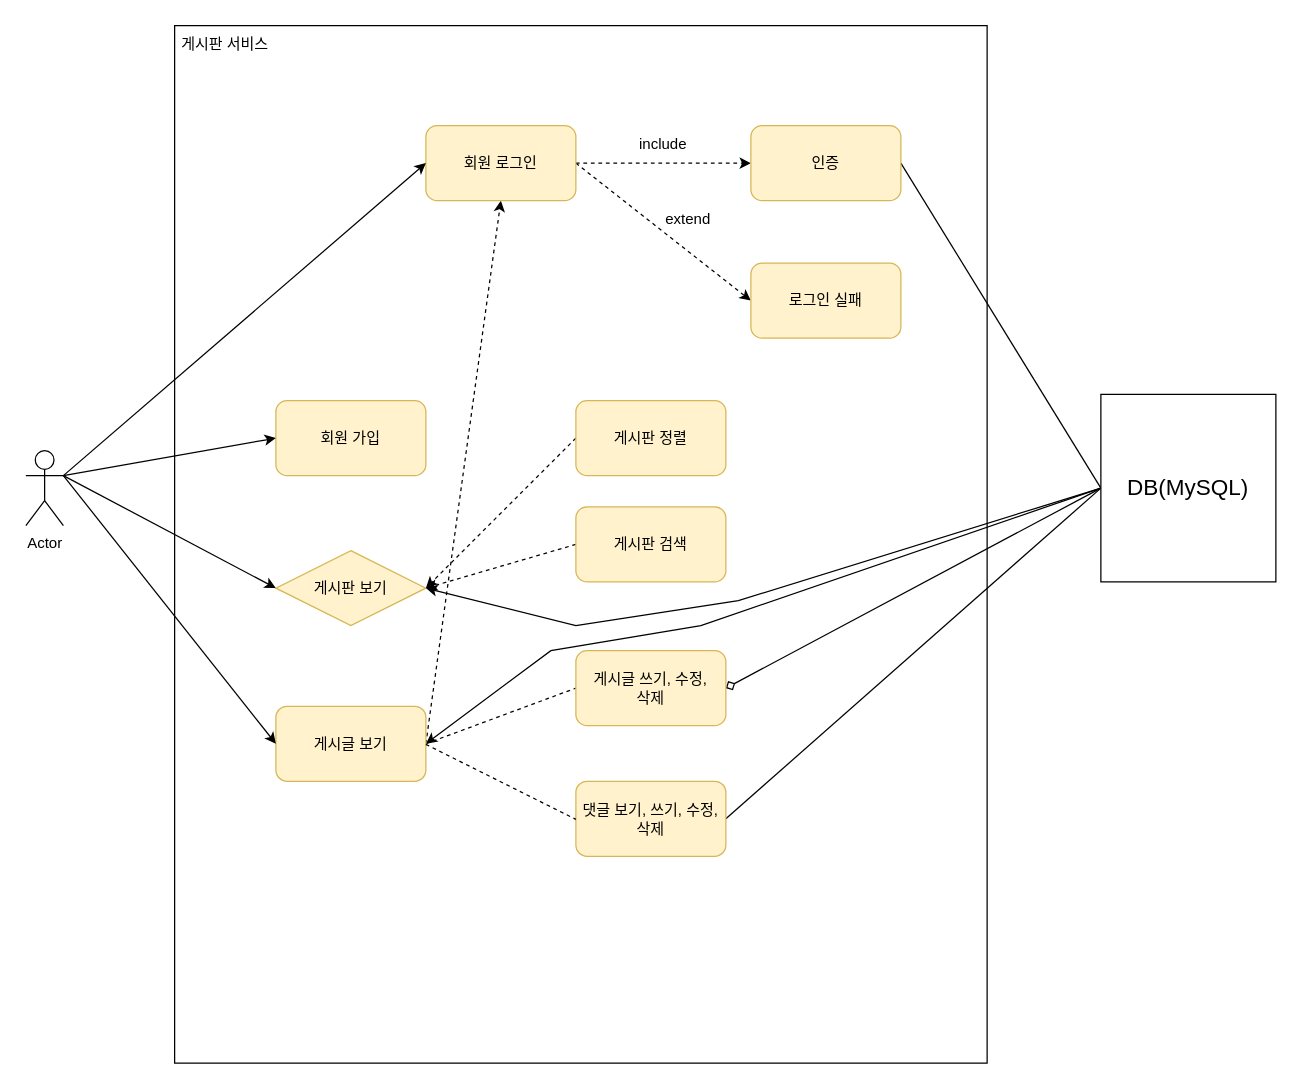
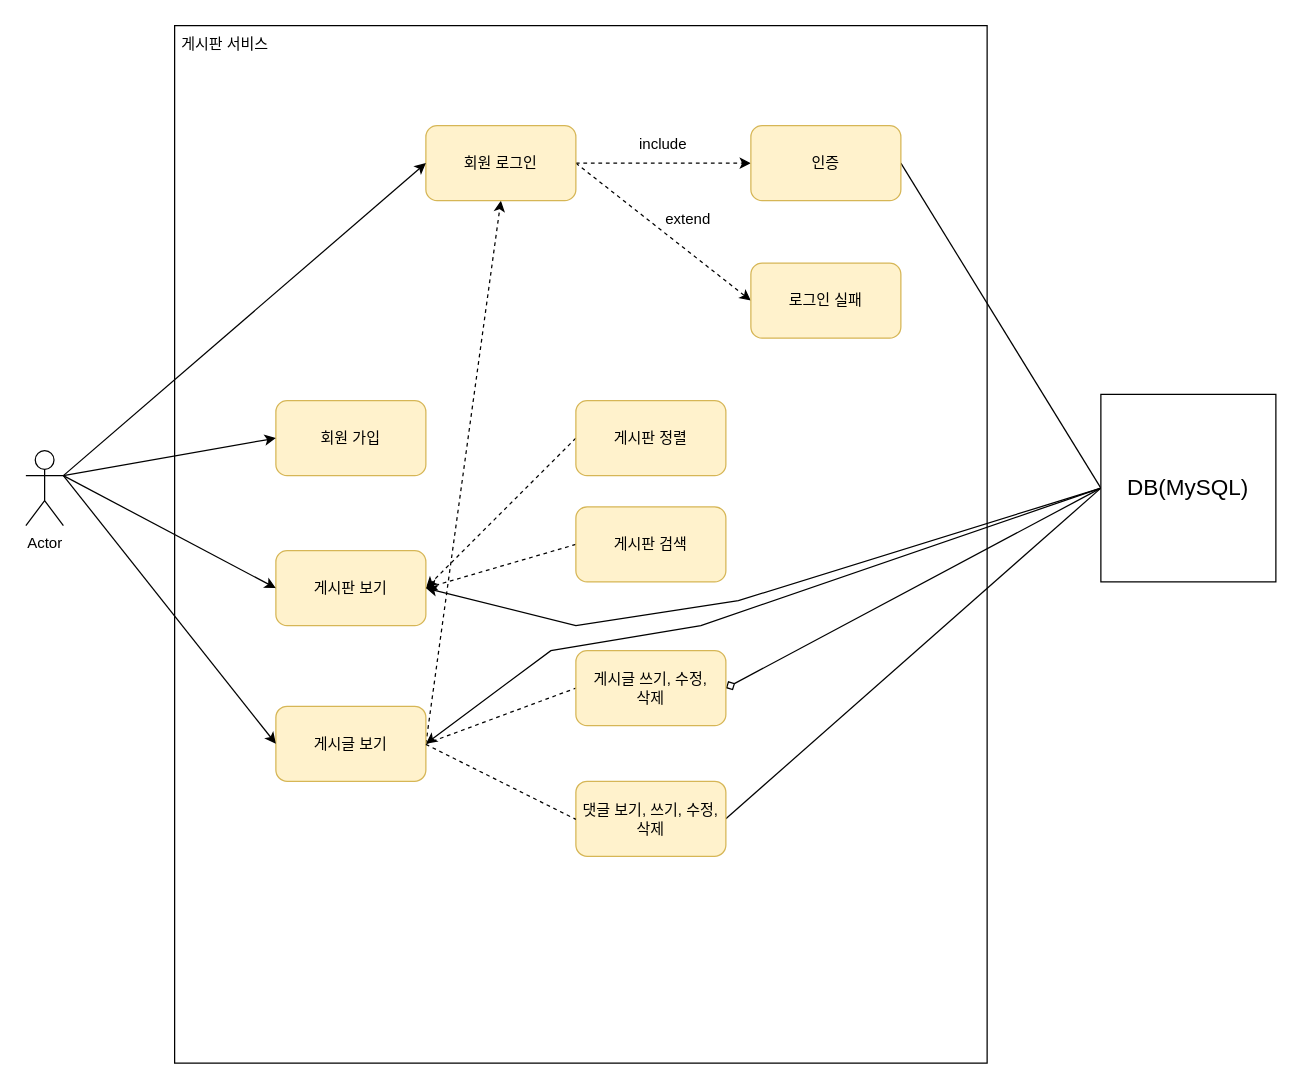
  <mxCell id="0" />
  <mxCell id="1" parent="0" />
  <mxCell id="2" value="Actor" style="shape=umlActor;verticalLabelPosition=bottom;verticalAlign=top;html=1;outlineConnect=0;" vertex="1" parent="1"><mxGeometry x="20" y="360" width="30" height="60" as="geometry" /></mxCell>
  <mxCell id="3" value="" style="rounded=0;whiteSpace=wrap;html=1;" vertex="1" parent="1"><mxGeometry x="139" y="20" width="650" height="830" as="geometry" /></mxCell>
  <mxCell id="4" value="게시판 서비스" style="text;html=1;strokeColor=none;fillColor=none;align=center;verticalAlign=middle;whiteSpace=wrap;rounded=0;" vertex="1" parent="1"><mxGeometry x="139" y="20" width="81" height="30" as="geometry" /></mxCell>
  <mxCell id="5" value="회원 가입" style="rounded=1;whiteSpace=wrap;html=1;fillColor=#fff2cc;strokeColor=#d6b656;" vertex="1" parent="1"><mxGeometry x="220" y="320" width="120" height="60" as="geometry" /></mxCell>
  <mxCell id="6" style="rounded=0;orthogonalLoop=1;jettySize=auto;html=1;exitX=1;exitY=0.5;exitDx=0;exitDy=0;entryX=1;entryY=0.5;entryDx=0;entryDy=0;" edge="1" parent="1" target="8"><mxGeometry relative="1" as="geometry"><Array as="points"><mxPoint x="590" y="480" /><mxPoint x="460" y="500" /></Array><mxPoint x="880" y="390" as="sourcePoint" /></mxGeometry></mxCell>
  <mxCell id="7" style="rounded=0;orthogonalLoop=1;jettySize=auto;html=1;exitX=0;exitY=0.5;exitDx=0;exitDy=0;entryX=1;entryY=0.5;entryDx=0;entryDy=0;dashed=1;" edge="1" parent="1" source="25" target="8"><mxGeometry relative="1" as="geometry" /></mxCell>
- <mxCell id="8" value="게시판 보기" style="rhombus;whiteSpace=wrap;html=1;fillColor=#fff2cc;strokeColor=#d6b656;" vertex="1" parent="1"><mxGeometry x="220" y="440" width="120" height="60" as="geometry" /></mxCell>
+ <mxCell id="8" value="게시판 보기" style="rounded=1;whiteSpace=wrap;html=1;fillColor=#fff2cc;strokeColor=#d6b656;" vertex="1" parent="1"><mxGeometry x="220" y="440" width="120" height="60" as="geometry" /></mxCell>
  <mxCell id="9" style="rounded=0;orthogonalLoop=1;jettySize=auto;html=1;exitX=1;exitY=0.5;exitDx=0;exitDy=0;dashed=1;" edge="1" parent="1" source="12"><mxGeometry relative="1" as="geometry"><mxPoint x="400" y="160" as="targetPoint" /></mxGeometry></mxCell>
  <mxCell id="10" style="rounded=0;orthogonalLoop=1;jettySize=auto;html=1;exitX=0;exitY=0.5;exitDx=0;exitDy=0;entryX=1;entryY=0.5;entryDx=0;entryDy=0;" edge="1" parent="1" source="32" target="12"><mxGeometry relative="1" as="geometry"><Array as="points"><mxPoint x="560" y="500" /><mxPoint x="440" y="520" /></Array></mxGeometry></mxCell>
  <mxCell id="11" style="rounded=0;orthogonalLoop=1;jettySize=auto;html=1;exitX=1;exitY=0.5;exitDx=0;exitDy=0;entryX=0;entryY=0.5;entryDx=0;entryDy=0;dashed=1;endArrow=none;endFill=0;" edge="1" parent="1" source="12" target="29"><mxGeometry relative="1" as="geometry" /></mxCell>
  <mxCell id="12" value="게시글 보기" style="rounded=1;whiteSpace=wrap;html=1;fillColor=#fff2cc;strokeColor=#d6b656;" vertex="1" parent="1"><mxGeometry x="220" y="564.5" width="120" height="60" as="geometry" /></mxCell>
  <mxCell id="13" style="rounded=0;orthogonalLoop=1;jettySize=auto;html=1;exitX=1;exitY=0.5;exitDx=0;exitDy=0;entryX=0;entryY=0.5;entryDx=0;entryDy=0;dashed=1;" edge="1" parent="1" source="15" target="17"><mxGeometry relative="1" as="geometry" /></mxCell>
  <mxCell id="14" style="rounded=0;orthogonalLoop=1;jettySize=auto;html=1;exitX=1;exitY=0.5;exitDx=0;exitDy=0;entryX=0;entryY=0.5;entryDx=0;entryDy=0;dashed=1;" edge="1" parent="1" source="15" target="18"><mxGeometry relative="1" as="geometry" /></mxCell>
  <mxCell id="15" value="회원 로그인" style="rounded=1;whiteSpace=wrap;html=1;fillColor=#fff2cc;strokeColor=#d6b656;" vertex="1" parent="1"><mxGeometry x="340" y="100" width="120" height="60" as="geometry" /></mxCell>
  <mxCell id="16" style="rounded=0;orthogonalLoop=1;jettySize=auto;html=1;exitX=1;exitY=0.5;exitDx=0;exitDy=0;entryX=0;entryY=0.5;entryDx=0;entryDy=0;endArrow=none;endFill=0;" edge="1" parent="1" source="17" target="32"><mxGeometry relative="1" as="geometry" /></mxCell>
  <mxCell id="17" value="인증" style="rounded=1;whiteSpace=wrap;html=1;fillColor=#fff2cc;strokeColor=#d6b656;" vertex="1" parent="1"><mxGeometry x="600" y="100" width="120" height="60" as="geometry" /></mxCell>
  <mxCell id="18" value="로그인 실패" style="rounded=1;whiteSpace=wrap;html=1;fillColor=#fff2cc;strokeColor=#d6b656;" vertex="1" parent="1"><mxGeometry x="600" y="210" width="120" height="60" as="geometry" /></mxCell>
  <mxCell id="19" style="rounded=0;orthogonalLoop=1;jettySize=auto;html=1;exitX=1;exitY=0.333;exitDx=0;exitDy=0;exitPerimeter=0;entryX=0;entryY=0.5;entryDx=0;entryDy=0;" edge="1" parent="1" source="2" target="5"><mxGeometry relative="1" as="geometry"><mxPoint x="110" y="380" as="sourcePoint" /></mxGeometry></mxCell>
  <mxCell id="20" style="rounded=0;orthogonalLoop=1;jettySize=auto;html=1;exitX=1;exitY=0.333;exitDx=0;exitDy=0;exitPerimeter=0;entryX=0;entryY=0.5;entryDx=0;entryDy=0;" edge="1" parent="1" source="2" target="12"><mxGeometry relative="1" as="geometry" /></mxCell>
  <mxCell id="21" style="rounded=0;orthogonalLoop=1;jettySize=auto;html=1;exitX=1;exitY=0.333;exitDx=0;exitDy=0;exitPerimeter=0;entryX=0;entryY=0.5;entryDx=0;entryDy=0;" edge="1" parent="1" source="2" target="8"><mxGeometry relative="1" as="geometry" /></mxCell>
  <mxCell id="22" style="rounded=0;orthogonalLoop=1;jettySize=auto;html=1;exitX=1;exitY=0.333;exitDx=0;exitDy=0;exitPerimeter=0;entryX=0;entryY=0.5;entryDx=0;entryDy=0;" edge="1" parent="1" source="2" target="15"><mxGeometry relative="1" as="geometry" /></mxCell>
  <mxCell id="23" value="include" style="text;html=1;strokeColor=none;fillColor=none;align=center;verticalAlign=middle;whiteSpace=wrap;rounded=0;" vertex="1" parent="1"><mxGeometry x="500" y="100" width="60" height="30" as="geometry" /></mxCell>
  <mxCell id="24" value="extend" style="text;html=1;strokeColor=none;fillColor=none;align=center;verticalAlign=middle;whiteSpace=wrap;rounded=0;" vertex="1" parent="1"><mxGeometry x="520" y="160" width="60" height="30" as="geometry" /></mxCell>
  <mxCell id="25" value="게시판 정렬" style="rounded=1;whiteSpace=wrap;html=1;fillColor=#fff2cc;strokeColor=#d6b656;" vertex="1" parent="1"><mxGeometry x="460" y="320" width="120" height="60" as="geometry" /></mxCell>
  <mxCell id="26" style="rounded=0;orthogonalLoop=1;jettySize=auto;html=1;exitX=0;exitY=0.5;exitDx=0;exitDy=0;entryX=1;entryY=0.5;entryDx=0;entryDy=0;dashed=1;" edge="1" parent="1" source="27" target="8"><mxGeometry relative="1" as="geometry" /></mxCell>
  <mxCell id="27" value="게시판 검색" style="rounded=1;whiteSpace=wrap;html=1;fillColor=#fff2cc;strokeColor=#d6b656;" vertex="1" parent="1"><mxGeometry x="460" y="405" width="120" height="60" as="geometry" /></mxCell>
  <mxCell id="28" style="rounded=0;orthogonalLoop=1;jettySize=auto;html=1;exitX=0;exitY=0.5;exitDx=0;exitDy=0;entryX=1;entryY=0.5;entryDx=0;entryDy=0;endArrow=diamond;endFill=0;" edge="1" parent="1" source="32" target="29"><mxGeometry relative="1" as="geometry" /></mxCell>
  <mxCell id="29" value="게시글 쓰기, 수정, &lt;br&gt;삭제" style="rounded=1;whiteSpace=wrap;html=1;fillColor=#fff2cc;strokeColor=#d6b656;" vertex="1" parent="1"><mxGeometry x="460" y="520" width="120" height="60" as="geometry" /></mxCell>
  <mxCell id="30" style="rounded=0;orthogonalLoop=1;jettySize=auto;html=1;exitX=0;exitY=0.5;exitDx=0;exitDy=0;entryX=1;entryY=0.5;entryDx=0;entryDy=0;endArrow=none;endFill=0;" edge="1" parent="1" source="32" target="31"><mxGeometry relative="1" as="geometry" /></mxCell>
  <mxCell id="31" value="댓글 보기, 쓰기, 수정, 삭제" style="rounded=1;whiteSpace=wrap;html=1;fillColor=#fff2cc;strokeColor=#d6b656;" vertex="1" parent="1"><mxGeometry x="460" y="624.5" width="120" height="60" as="geometry" /></mxCell>
  <mxCell id="32" value="&lt;font style=&quot;font-size: 18px;&quot;&gt;DB(MySQL)&lt;/font&gt;" style="rounded=0;whiteSpace=wrap;html=1;" vertex="1" parent="1"><mxGeometry x="880" y="315" width="140" height="150" as="geometry" /></mxCell>
  <mxCell id="33" style="rounded=0;orthogonalLoop=1;jettySize=auto;html=1;exitX=1;exitY=0.5;exitDx=0;exitDy=0;entryX=0;entryY=0.5;entryDx=0;entryDy=0;dashed=1;endArrow=none;endFill=0;" edge="1" parent="1"><mxGeometry relative="1" as="geometry"><mxPoint x="340" y="595" as="sourcePoint" /><mxPoint x="460" y="655" as="targetPoint" /></mxGeometry></mxCell>
